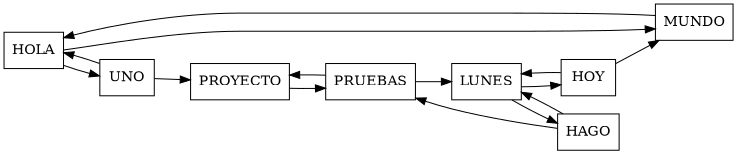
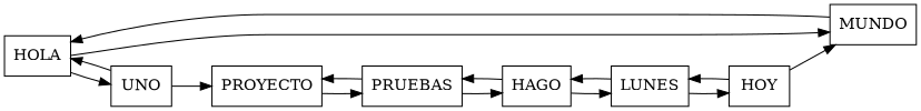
  digraph {
    rankdir=LR
    node [shape=box]
    HOLA
    MUNDO
    UNO
    PROYECTO
    HOY
    LUNES
    PRUEBAS
    HAGO
    HOLA -> MUNDO
    HOLA -> UNO
    MUNDO -> HOLA
    UNO -> HOLA
    UNO -> PROYECTO
    PROYECTO -> PRUEBAS
    HOY -> MUNDO
    HOY -> LUNES
    LUNES -> HOY
    LUNES -> HAGO
    PRUEBAS -> PROYECTO
-   PRUEBAS -> LUNES
+   PRUEBAS -> HAGO
    HAGO -> LUNES
    HAGO -> PRUEBAS
  }
